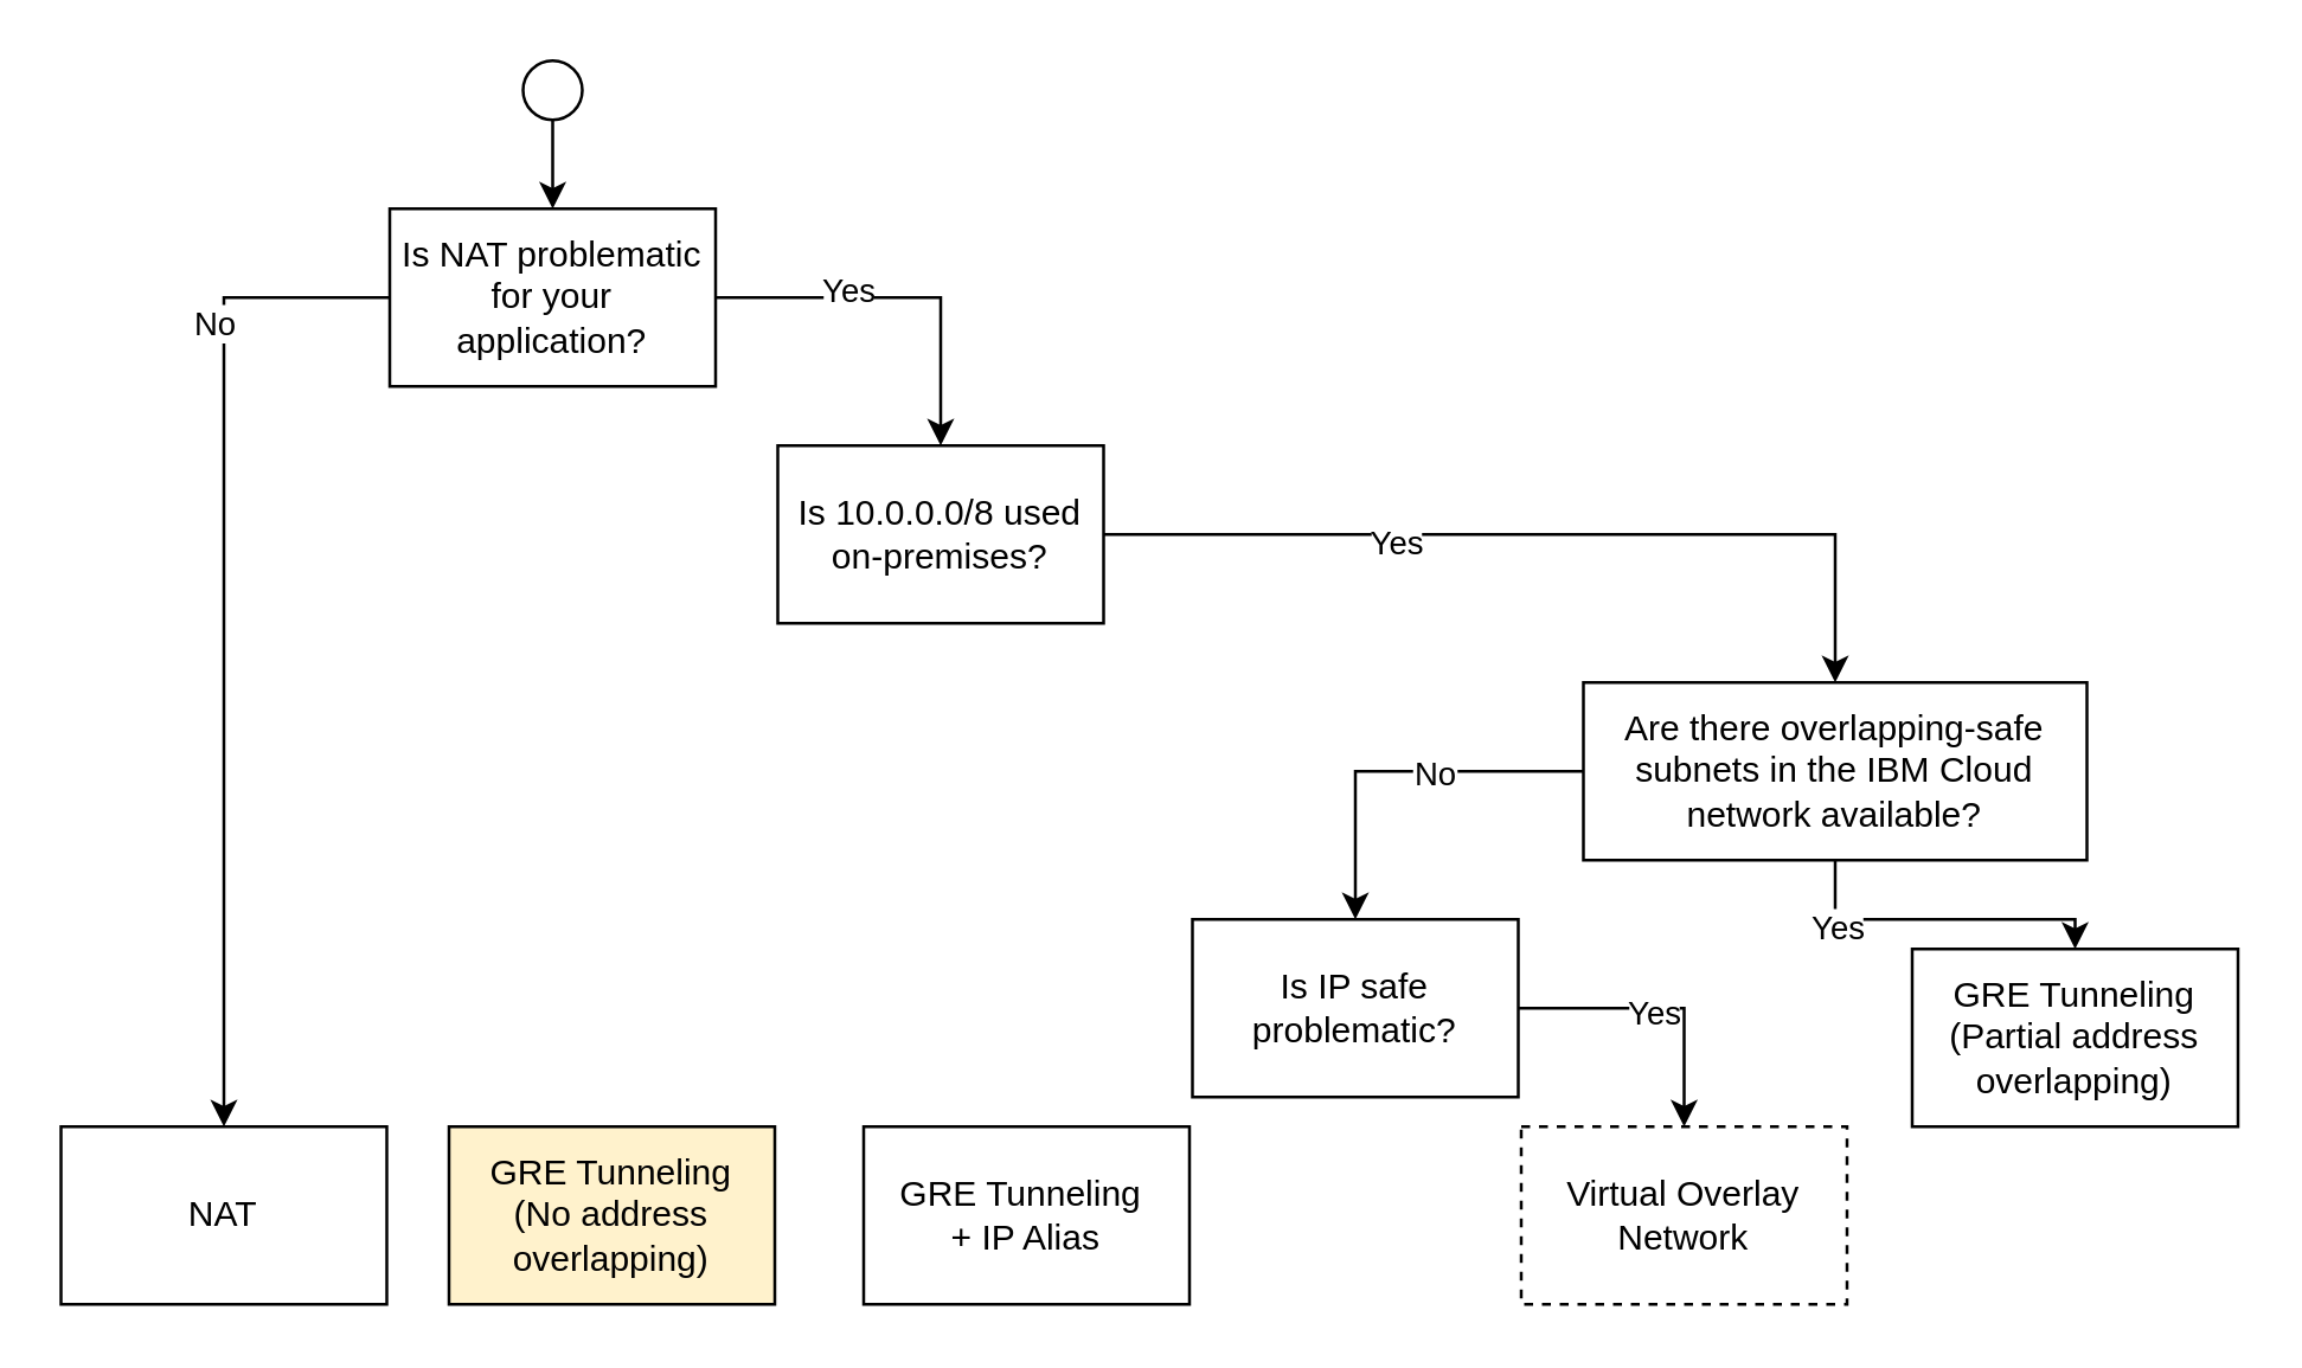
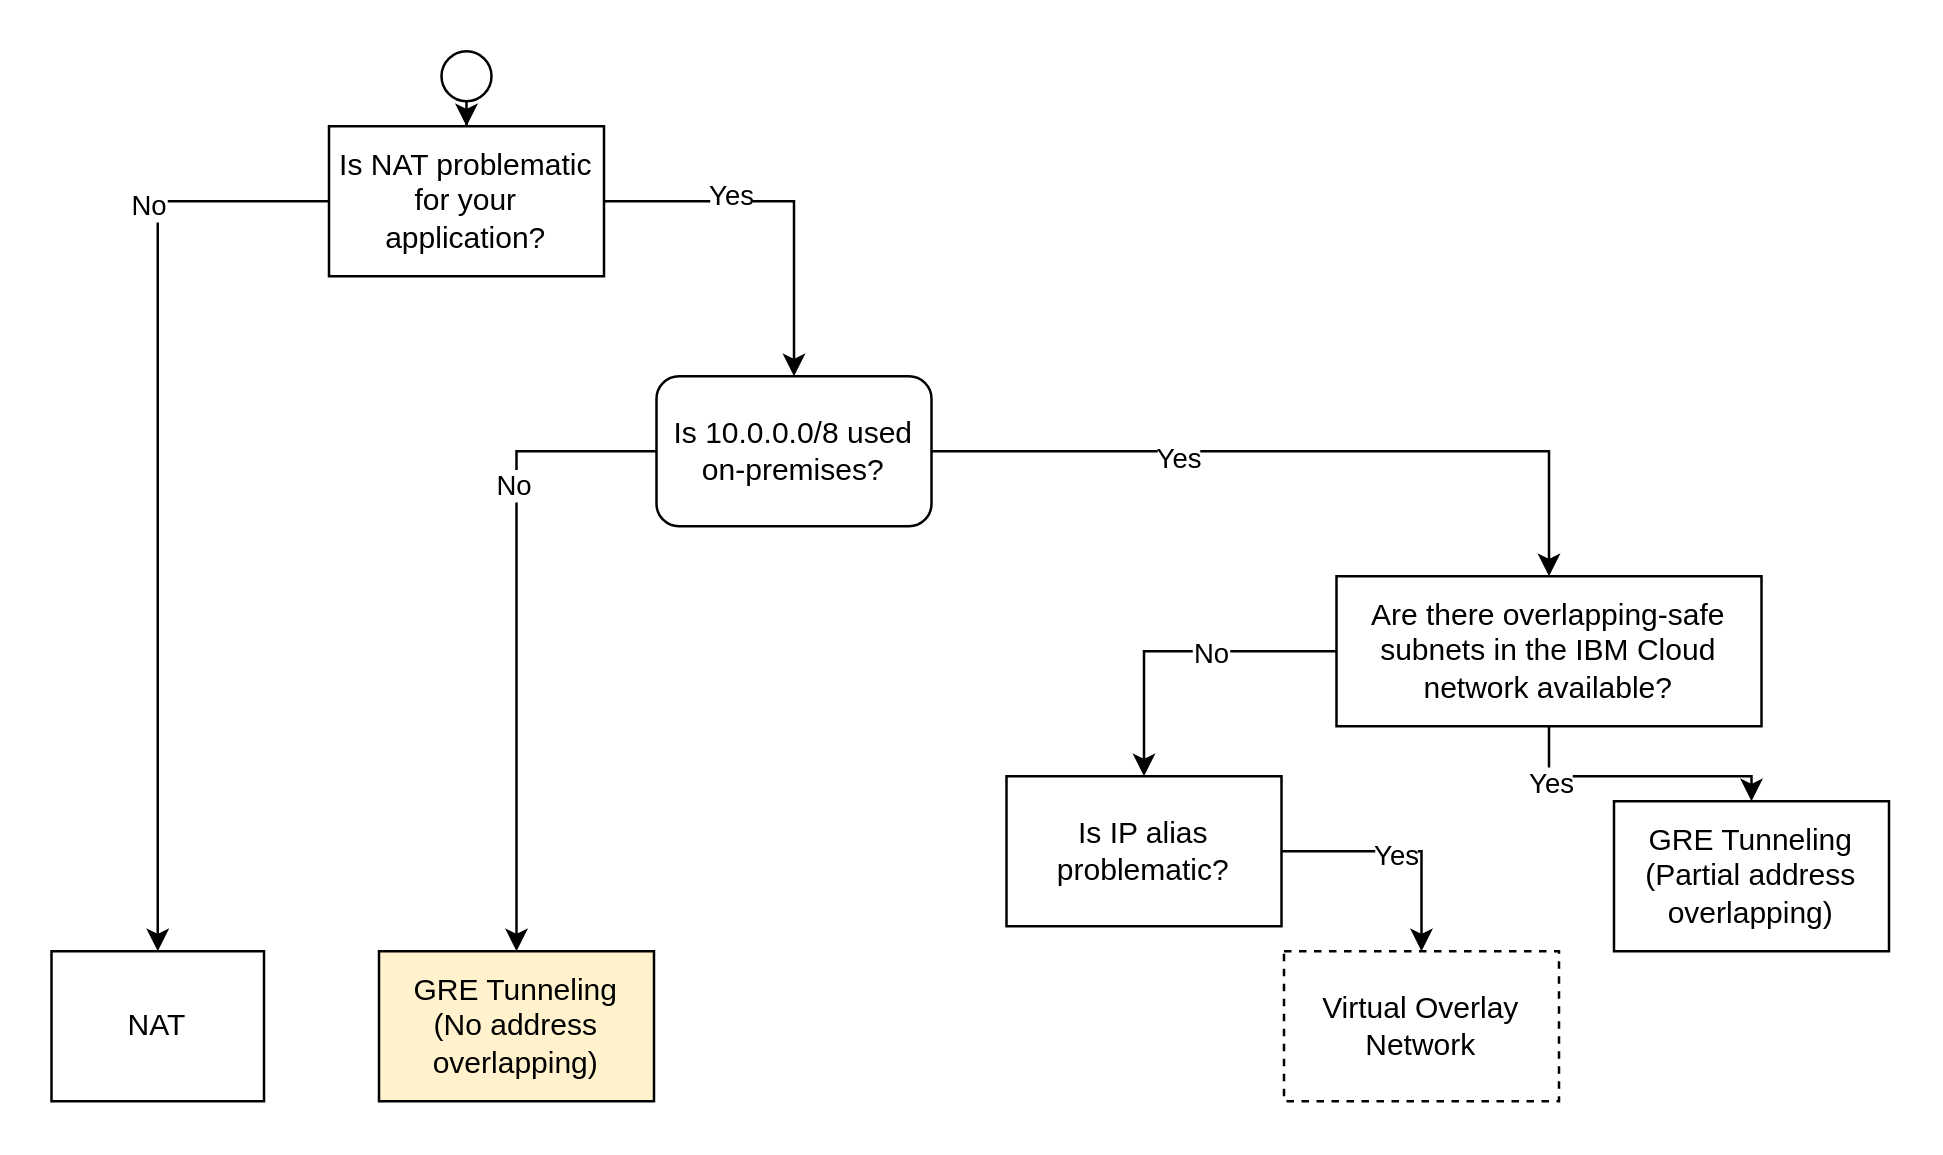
  <mxCell id="0" />
  <mxCell id="1" parent="0" />
  <mxCell id="2" value="" style="edgeStyle=orthogonalEdgeStyle;rounded=0;orthogonalLoop=1;jettySize=auto;html=1;" parent="1" source="3" target="8" edge="1"><mxGeometry relative="1" as="geometry" /></mxCell>
  <mxCell id="3" value="" style="ellipse;whiteSpace=wrap;html=1;aspect=fixed;" parent="1" vertex="1"><mxGeometry x="176" y="20" width="20" height="20" as="geometry" /></mxCell>
  <mxCell id="4" value="" style="edgeStyle=orthogonalEdgeStyle;rounded=0;orthogonalLoop=1;jettySize=auto;html=1;" parent="1" source="8" target="9" edge="1"><mxGeometry relative="1" as="geometry" /></mxCell>
  <mxCell id="5" value="No" style="edgeLabel;html=1;align=center;verticalAlign=middle;resizable=0;points=[];" parent="4" vertex="1" connectable="0"><mxGeometry x="-0.621" y="-4" relative="1" as="geometry"><mxPoint as="offset" /></mxGeometry></mxCell>
  <mxCell id="6" value="" style="edgeStyle=orthogonalEdgeStyle;rounded=0;orthogonalLoop=1;jettySize=auto;html=1;entryX=0.5;entryY=0;entryDx=0;entryDy=0;" parent="1" source="8" target="14" edge="1"><mxGeometry relative="1" as="geometry" /></mxCell>
  <mxCell id="7" value="Yes" style="edgeLabel;html=1;align=center;verticalAlign=middle;resizable=0;points=[];" parent="6" vertex="1" connectable="0"><mxGeometry x="-0.309" y="3" relative="1" as="geometry"><mxPoint as="offset" /></mxGeometry></mxCell>
- <mxCell id="8" value="Is NAT problematic for your application?" style="whiteSpace=wrap;html=1;" parent="1" vertex="1"><mxGeometry x="131" y="70" width="110" height="60" as="geometry" /></mxCell>
- <mxCell id="9" value="NAT" style="whiteSpace=wrap;html=1;" parent="1" vertex="1"><mxGeometry x="20" y="380" width="110" height="60" as="geometry" /></mxCell>
+ <mxCell id="8" value="Is NAT problematic for your application?" style="whiteSpace=wrap;html=1;" parent="1" vertex="1"><mxGeometry x="131" y="50" width="110" height="60" as="geometry" /></mxCell>
+ <mxCell id="9" value="NAT" style="whiteSpace=wrap;html=1;" parent="1" vertex="1"><mxGeometry x="20" y="380" width="85" height="60" as="geometry" /></mxCell>
+ <mxCell id="10" value="" style="edgeStyle=orthogonalEdgeStyle;rounded=0;orthogonalLoop=1;jettySize=auto;html=1;" parent="1" source="14" target="15" edge="1"><mxGeometry relative="1" as="geometry" /></mxCell>
+ <mxCell id="11" value="No" style="edgeLabel;html=1;align=center;verticalAlign=middle;resizable=0;points=[];" parent="10" vertex="1" connectable="0"><mxGeometry x="-0.463" y="-2" relative="1" as="geometry"><mxPoint as="offset" /></mxGeometry></mxCell>
  <mxCell id="12" value="" style="edgeStyle=orthogonalEdgeStyle;rounded=0;orthogonalLoop=1;jettySize=auto;html=1;entryX=0.5;entryY=0;entryDx=0;entryDy=0;" parent="1" source="14" target="20" edge="1"><mxGeometry relative="1" as="geometry" /></mxCell>
  <mxCell id="13" value="Yes" style="edgeLabel;html=1;align=center;verticalAlign=middle;resizable=0;points=[];" parent="12" vertex="1" connectable="0"><mxGeometry x="-0.338" y="-2" relative="1" as="geometry"><mxPoint as="offset" /></mxGeometry></mxCell>
- <mxCell id="14" value="Is 10.0.0.0/8 used on-premises?" style="whiteSpace=wrap;html=1;" parent="1" vertex="1"><mxGeometry x="262" y="150" width="110" height="60" as="geometry" /></mxCell>
+ <mxCell id="14" value="Is 10.0.0.0/8 used on-premises?" style="whiteSpace=wrap;html=1;rounded=1;" parent="1" vertex="1"><mxGeometry x="262" y="150" width="110" height="60" as="geometry" /></mxCell>
  <mxCell id="15" value="GRE Tunneling &lt;br&gt;(No address overlapping)" style="whiteSpace=wrap;html=1;fillColor=#fff2cc;" parent="1" vertex="1"><mxGeometry x="151" y="380" width="110" height="60" as="geometry" /></mxCell>
  <mxCell id="16" value="" style="edgeStyle=orthogonalEdgeStyle;rounded=0;orthogonalLoop=1;jettySize=auto;html=1;" parent="1" source="20" target="21" edge="1"><mxGeometry relative="1" as="geometry" /></mxCell>
  <mxCell id="17" value="Yes" style="edgeLabel;html=1;align=center;verticalAlign=middle;resizable=0;points=[];" parent="16" vertex="1" connectable="0"><mxGeometry x="-0.632" y="-2" relative="1" as="geometry"><mxPoint as="offset" /></mxGeometry></mxCell>
  <mxCell id="18" value="" style="edgeStyle=orthogonalEdgeStyle;rounded=0;orthogonalLoop=1;jettySize=auto;html=1;" parent="1" source="20" target="24" edge="1"><mxGeometry relative="1" as="geometry" /></mxCell>
  <mxCell id="19" value="No" style="edgeLabel;html=1;align=center;verticalAlign=middle;resizable=0;points=[];" parent="18" vertex="1" connectable="0"><mxGeometry x="-0.2" relative="1" as="geometry"><mxPoint as="offset" /></mxGeometry></mxCell>
  <mxCell id="20" value="Are there overlapping-safe subnets in the IBM Cloud network available?" style="whiteSpace=wrap;html=1;" parent="1" vertex="1"><mxGeometry x="534" y="230" width="170" height="60" as="geometry" /></mxCell>
  <mxCell id="21" value="GRE Tunneling&lt;br style=&quot;border-color: var(--border-color);&quot;&gt;(Partial address overlapping)" style="whiteSpace=wrap;html=1;" parent="1" vertex="1"><mxGeometry x="645" y="320" width="110" height="60" as="geometry" /></mxCell>
  <mxCell id="22" value="" style="edgeStyle=orthogonalEdgeStyle;rounded=0;orthogonalLoop=1;jettySize=auto;html=1;" parent="1" source="24" target="26" edge="1"><mxGeometry relative="1" as="geometry" /></mxCell>
  <mxCell id="23" value="Yes" style="edgeLabel;html=1;align=center;verticalAlign=middle;resizable=0;points=[];" parent="22" vertex="1" connectable="0"><mxGeometry x="-0.061" y="-1" relative="1" as="geometry"><mxPoint as="offset" /></mxGeometry></mxCell>
- <mxCell id="24" value="Is IP safe problematic?" style="whiteSpace=wrap;html=1;" parent="1" vertex="1"><mxGeometry x="402" y="310" width="110" height="60" as="geometry" /></mxCell>
- <mxCell id="25" value="GRE Tunneling&amp;nbsp;&lt;br&gt;+ IP Alias" style="whiteSpace=wrap;html=1;" parent="1" vertex="1"><mxGeometry x="291" y="380" width="110" height="60" as="geometry" /></mxCell>
+ <mxCell id="24" value="Is IP alias problematic?" style="whiteSpace=wrap;html=1;" parent="1" vertex="1"><mxGeometry x="402" y="310" width="110" height="60" as="geometry" /></mxCell>
  <mxCell id="26" value="Virtual Overlay Network" style="whiteSpace=wrap;html=1;dashed=1;" parent="1" vertex="1"><mxGeometry x="513" y="380" width="110" height="60" as="geometry" /></mxCell>
